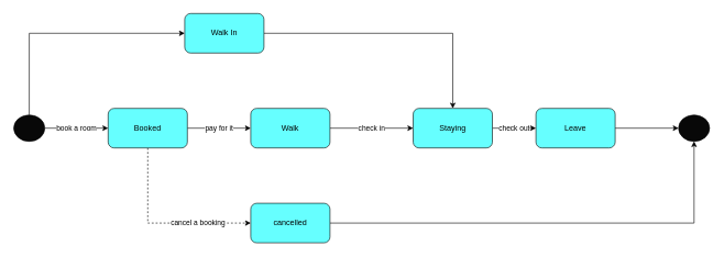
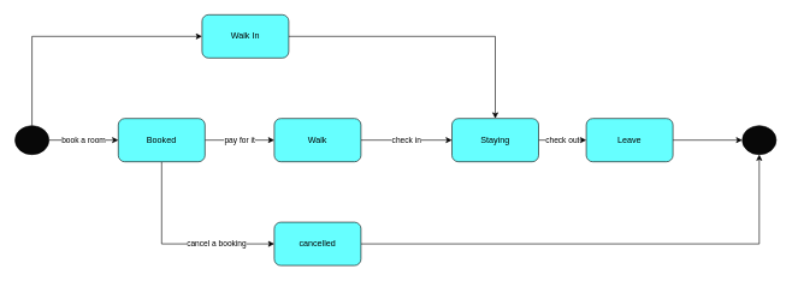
  <mxCell id="0" />
  <mxCell id="1" parent="0" />
  <mxCell id="2" value="book a room" style="edgeStyle=orthogonalEdgeStyle;rounded=0;orthogonalLoop=1;jettySize=auto;html=1;entryX=0;entryY=0.5;entryDx=0;entryDy=0;" edge="1" parent="1" source="4" target="7"><mxGeometry relative="1" as="geometry" /></mxCell>
  <mxCell id="3" style="edgeStyle=orthogonalEdgeStyle;rounded=0;orthogonalLoop=1;jettySize=auto;html=1;exitX=0.5;exitY=0;exitDx=0;exitDy=0;entryX=0;entryY=0.5;entryDx=0;entryDy=0;" edge="1" parent="1" source="4" target="15"><mxGeometry relative="1" as="geometry" /></mxCell>
  <mxCell id="4" value="" style="ellipse;whiteSpace=wrap;html=1;fillColor=#080808;" vertex="1" parent="1"><mxGeometry x="20" y="174" width="47" height="40" as="geometry" /></mxCell>
  <mxCell id="5" value="pay for it" style="edgeStyle=orthogonalEdgeStyle;rounded=0;orthogonalLoop=1;jettySize=auto;html=1;exitX=1;exitY=0.5;exitDx=0;exitDy=0;entryX=0;entryY=0.5;entryDx=0;entryDy=0;" edge="1" parent="1" source="7" target="13"><mxGeometry relative="1" as="geometry" /></mxCell>
- <mxCell id="6" value="cancel a booking" style="edgeStyle=orthogonalEdgeStyle;rounded=0;orthogonalLoop=1;jettySize=auto;html=1;exitX=0.5;exitY=1;exitDx=0;exitDy=0;entryX=0;entryY=0.5;entryDx=0;entryDy=0;dashed=1;" edge="1" parent="1" source="7" target="17"><mxGeometry x="0.407" relative="1" as="geometry"><mxPoint as="offset" /></mxGeometry></mxCell>
+ <mxCell id="6" value="cancel a booking" style="edgeStyle=orthogonalEdgeStyle;rounded=0;orthogonalLoop=1;jettySize=auto;html=1;exitX=0.5;exitY=1;exitDx=0;exitDy=0;entryX=0;entryY=0.5;entryDx=0;entryDy=0;" edge="1" parent="1" source="7" target="17"><mxGeometry x="0.407" relative="1" as="geometry"><mxPoint as="offset" /></mxGeometry></mxCell>
  <mxCell id="7" value="Booked" style="rounded=1;whiteSpace=wrap;html=1;fillColor=#66FFFF;strokeColor=#080808;" vertex="1" parent="1"><mxGeometry x="163" y="164" width="120" height="60" as="geometry" /></mxCell>
  <mxCell id="8" value="check out" style="edgeStyle=orthogonalEdgeStyle;rounded=0;orthogonalLoop=1;jettySize=auto;html=1;exitX=1;exitY=0.5;exitDx=0;exitDy=0;entryX=0;entryY=0.5;entryDx=0;entryDy=0;" edge="1" parent="1" source="9" target="11"><mxGeometry relative="1" as="geometry" /></mxCell>
  <mxCell id="9" value="Staying" style="rounded=1;whiteSpace=wrap;html=1;fillColor=#66FFFF;strokeColor=#080808;" vertex="1" parent="1"><mxGeometry x="625" y="164" width="120" height="60" as="geometry" /></mxCell>
  <mxCell id="10" style="edgeStyle=orthogonalEdgeStyle;rounded=0;orthogonalLoop=1;jettySize=auto;html=1;exitX=1;exitY=0.5;exitDx=0;exitDy=0;entryX=0;entryY=0.5;entryDx=0;entryDy=0;" edge="1" parent="1" source="11" target="18"><mxGeometry relative="1" as="geometry" /></mxCell>
  <mxCell id="11" value="Leave" style="rounded=1;whiteSpace=wrap;html=1;fillColor=#66FFFF;strokeColor=#080808;" vertex="1" parent="1"><mxGeometry x="811" y="164" width="120" height="60" as="geometry" /></mxCell>
  <mxCell id="12" value="check in" style="edgeStyle=orthogonalEdgeStyle;rounded=0;orthogonalLoop=1;jettySize=auto;html=1;exitX=1;exitY=0.5;exitDx=0;exitDy=0;entryX=0;entryY=0.5;entryDx=0;entryDy=0;" edge="1" parent="1" source="13" target="9"><mxGeometry relative="1" as="geometry" /></mxCell>
  <mxCell id="13" value="Walk" style="rounded=1;whiteSpace=wrap;html=1;fillColor=#66FFFF;strokeColor=#080808;" vertex="1" parent="1"><mxGeometry x="379" y="164" width="120" height="60" as="geometry" /></mxCell>
  <mxCell id="14" style="edgeStyle=orthogonalEdgeStyle;rounded=0;orthogonalLoop=1;jettySize=auto;html=1;exitX=1;exitY=0.5;exitDx=0;exitDy=0;" edge="1" parent="1" source="15" target="9"><mxGeometry relative="1" as="geometry" /></mxCell>
  <mxCell id="15" value="Walk In" style="rounded=1;whiteSpace=wrap;html=1;fillColor=#66FFFF;strokeColor=#080808;" vertex="1" parent="1"><mxGeometry x="279" y="20" width="120" height="60" as="geometry" /></mxCell>
  <mxCell id="16" style="edgeStyle=orthogonalEdgeStyle;rounded=0;orthogonalLoop=1;jettySize=auto;html=1;exitX=1;exitY=0.5;exitDx=0;exitDy=0;entryX=0.5;entryY=1;entryDx=0;entryDy=0;" edge="1" parent="1" source="17" target="18"><mxGeometry relative="1" as="geometry" /></mxCell>
  <mxCell id="17" value="cancelled" style="rounded=1;whiteSpace=wrap;html=1;fillColor=#66FFFF;strokeColor=#080808;" vertex="1" parent="1"><mxGeometry x="379" y="308" width="120" height="60" as="geometry" /></mxCell>
  <mxCell id="18" value="" style="ellipse;whiteSpace=wrap;html=1;fillColor=#080808;" vertex="1" parent="1"><mxGeometry x="1027" y="174" width="47" height="40" as="geometry" /></mxCell>
